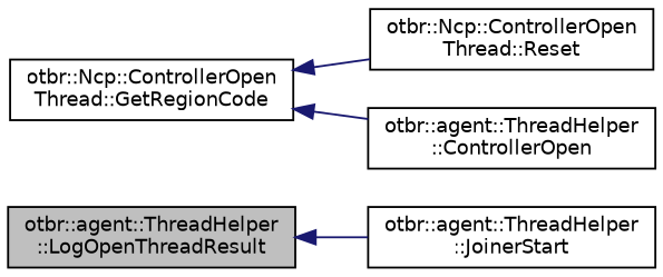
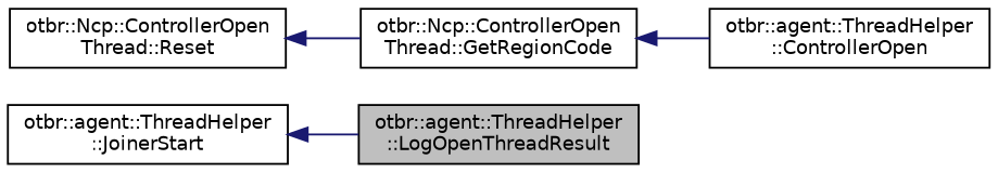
  digraph {
    rankdir=LR
    node [color=black fillcolor=white fontname=Helvetica fontsize=10 shape=record style=filled]
    edge [color=midnightblue dir=back fontname=Helvetica fontsize=10 labelfontname=Helvetica labelfontsize=10 style=solid]
    n1 [fillcolor=grey75 fontcolor=black height=0.2 label="otbr::agent::ThreadHelper\l::LogOpenThreadResult" width=0.4]
    n2 [height=0.2 label="otbr::agent::ThreadHelper\l::JoinerStart" width=0.4]
    n3 [height=0.2 label="otbr::Ncp::ControllerOpen\lThread::Reset" width=0.4]
    n4 [height=0.2 label="otbr::Ncp::ControllerOpen\lThread::GetRegionCode" width=0.4]
    n5 [height=0.2 label="otbr::agent::ThreadHelper\l::ControllerOpen" width=0.4]
-   n1 -> n2
-   n4 -> n3
+   n2 -> n1
+   n3 -> n4
    n4 -> n5
  }
